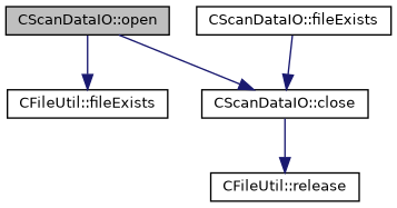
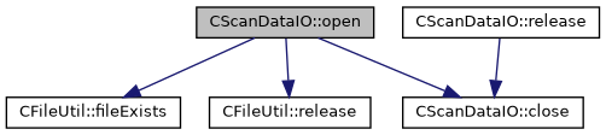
  digraph {
    fontname="DejaVu Sans"
    rankdir=TB
    node [color=black fillcolor=white fontname="DejaVu Sans" fontsize=10 shape=record style=filled]
    edge [color=midnightblue fontname="DejaVu Sans" fontsize=10 labelfontname=Helvetica labelfontsize=10 style=solid]
    n1 [fillcolor=grey75 fontcolor=black height=0.2 label="CScanDataIO::open" width=0.4]
    n2 [height=0.2 label="CFileUtil::fileExists" width=0.4]
    n3 [height=0.2 label="CFileUtil::release" width=0.4]
    n4 [height=0.2 label="CScanDataIO::close" width=0.4]
-   n5 [height=0.2 label="CScanDataIO::fileExists" width=0.4]
+   n5 [height=0.2 label="CScanDataIO::release" width=0.4]
    n1 -> n2
-   n4 -> n3
+   n1 -> n3
    n1 -> n4
    n5 -> n4
  }
